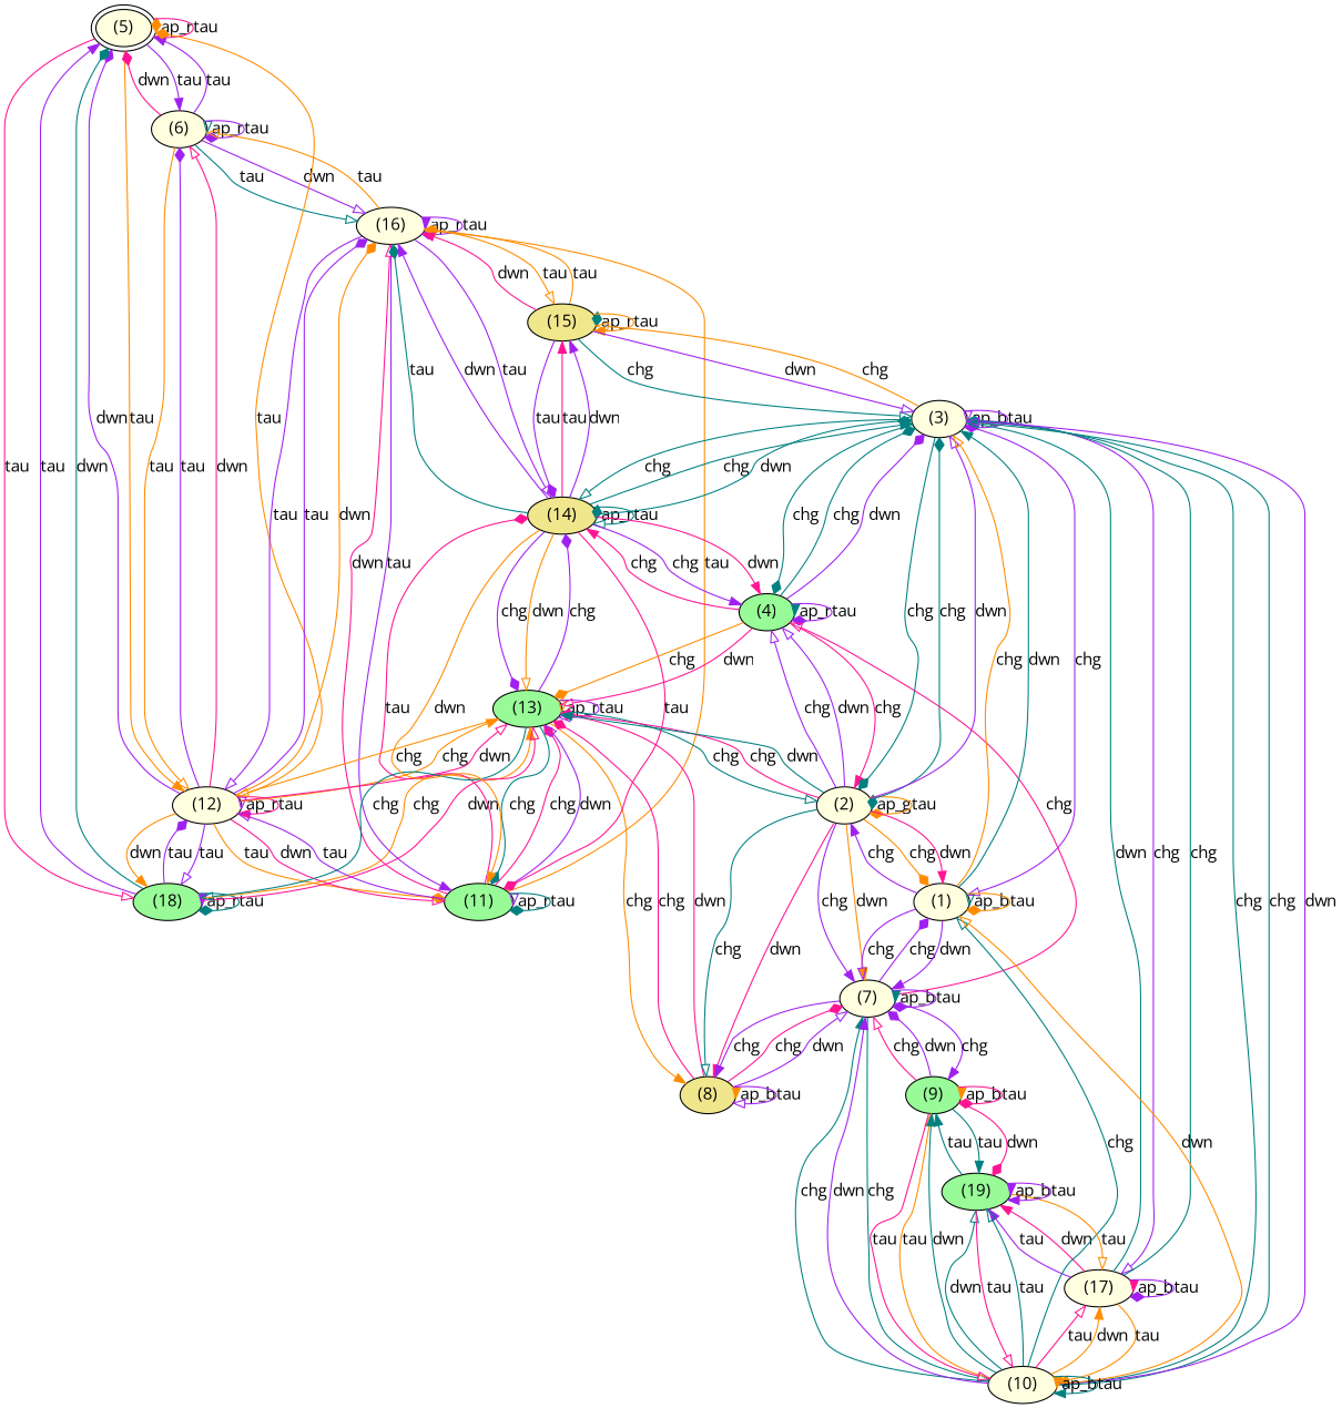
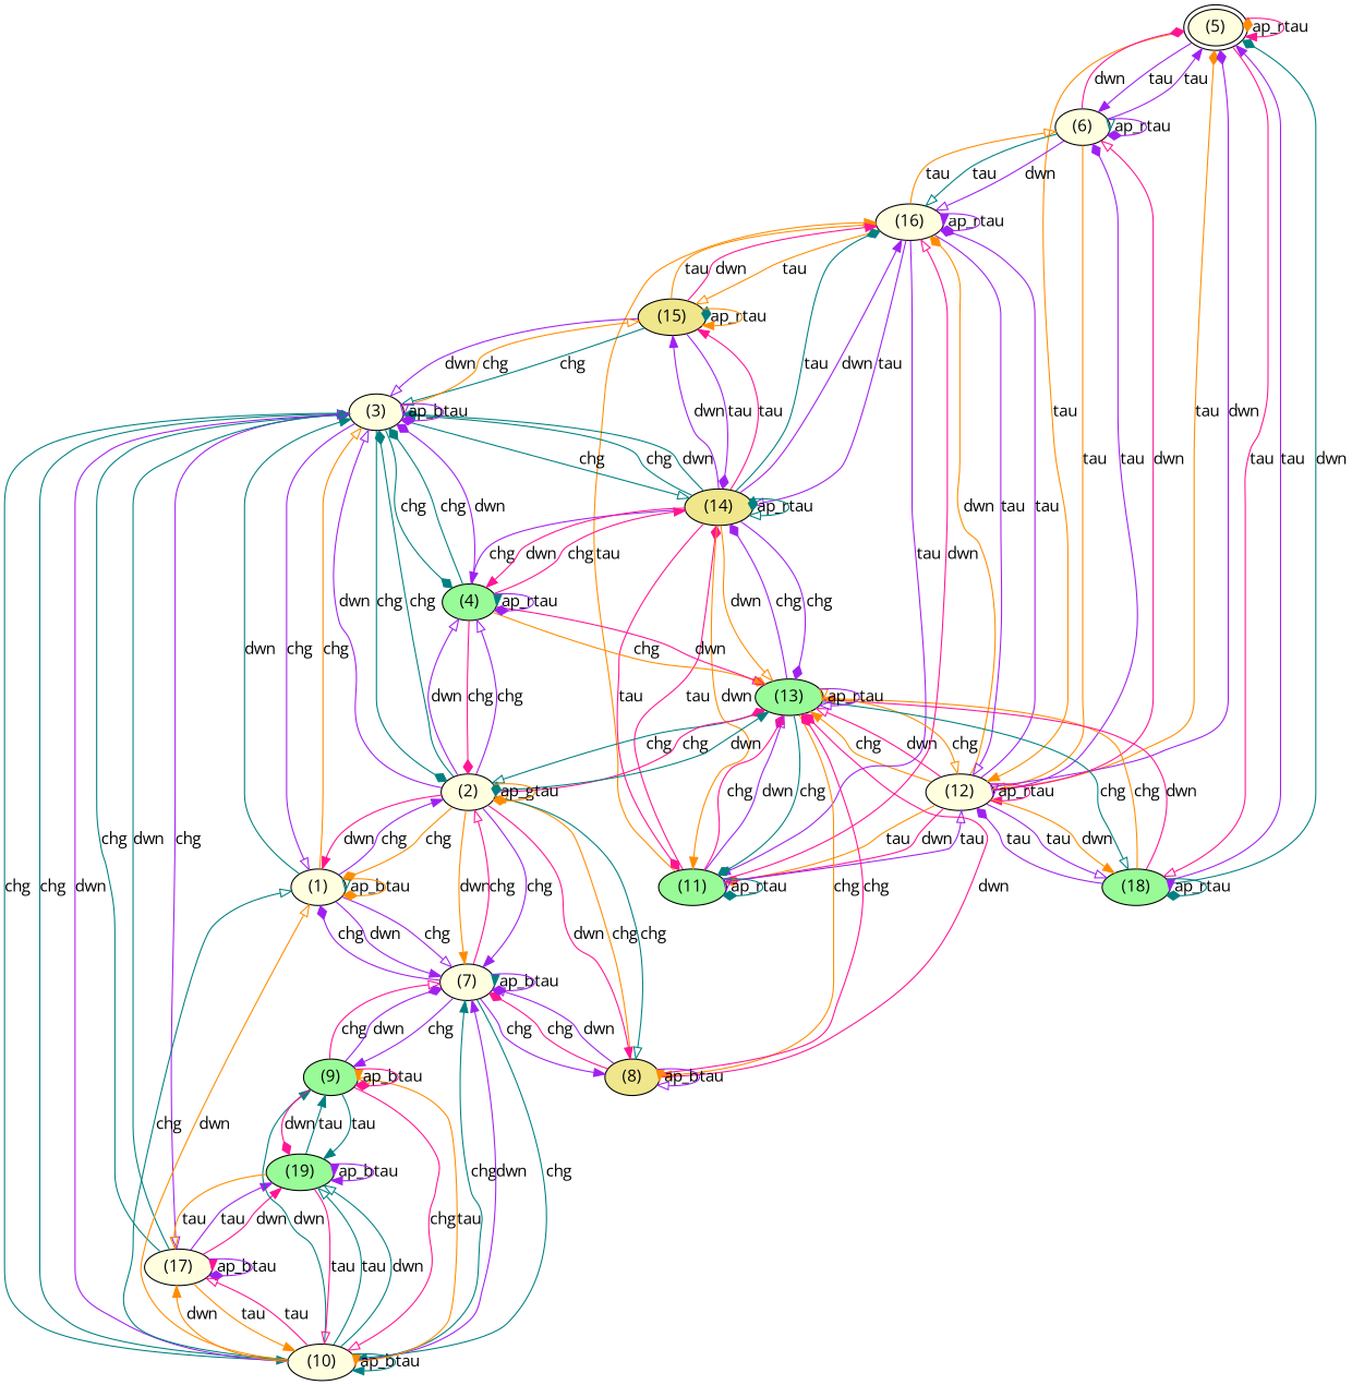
  digraph {
    fontname="Open Sans"
    mclimit=10.0
    nodesep=0.05
    node [fillcolor=lightyellow fontname="Open Sans" style=filled]
    edge [arrowhead=onormal color=purple fontname="Open Sans"]
    n1 [height=0.25 label="(5)" peripheries=2 width=0.25]
    n2 [height=0.25 label="(6)" width=0.25]
    n3 [height=0.25 label="(12)" width=0.25]
    n4 [fillcolor=palegreen height=0.25 label="(18)" width=0.25]
    n5 [height=0.25 label="(16)" width=0.25]
    n6 [fillcolor=palegreen height=0.25 label="(11)" width=0.25]
    n7 [fillcolor=palegreen height=0.25 label="(13)" width=0.25]
    n8 [fillcolor=khaki height=0.25 label="(14)" width=0.25]
    n9 [fillcolor=khaki height=0.25 label="(15)" width=0.25]
    n10 [fillcolor=khaki height=0.25 label="(8)" width=0.25]
    n11 [height=0.25 label="(2)" width=0.25]
    n12 [fillcolor=palegreen height=0.25 label="(4)" width=0.25]
    n13 [height=0.25 label="(3)" width=0.25]
    n14 [height=0.25 label="(7)" width=0.25]
    n15 [height=0.25 label="(1)" width=0.25]
    n16 [height=0.25 label="(17)" width=0.25]
    n17 [height=0.25 label="(10)" width=0.25]
    n18 [fillcolor=palegreen height=0.25 label="(9)" width=0.25]
    n19 [fillcolor=palegreen height=0.25 label="(19)" width=0.25]
    n1 -> n1 [arrowhead=diamond color=darkorange label=ap_r]
    n1 -> n1 [arrowhead=normal color=deeppink label=tau]
    n1 -> n2 [arrowhead=normal label=tau]
    n1 -> n3 [arrowhead=normal color=darkorange label=tau]
    n1 -> n4 [color=deeppink label=tau]
    n2 -> n1 [arrowhead=normal label=tau]
    n2 -> n1 [arrowhead=diamond color=deeppink label=dwn]
    n2 -> n2 [color=teal label=ap_r]
    n2 -> n2 [arrowhead=diamond label=tau]
    n2 -> n3 [color=darkorange label=tau]
    n2 -> n5 [color=teal label=tau]
    n2 -> n5 [label=dwn]
    n3 -> n1 [arrowhead=diamond color=darkorange label=tau]
    n3 -> n1 [arrowhead=diamond label=dwn]
    n3 -> n2 [arrowhead=diamond label=tau]
    n3 -> n2 [color=deeppink label=dwn]
    n3 -> n3 [label=ap_r]
    n3 -> n3 [arrowhead=normal color=deeppink label=tau]
    n3 -> n4 [label=tau]
    n3 -> n4 [arrowhead=normal color=darkorange label=dwn]
    n3 -> n5 [arrowhead=diamond label=tau]
    n3 -> n5 [arrowhead=diamond color=darkorange label=dwn]
    n3 -> n6 [arrowhead=diamond color=darkorange label=tau]
    n3 -> n6 [color=deeppink label=dwn]
    n3 -> n7 [arrowhead=normal color=darkorange label=chg]
    n3 -> n7 [color=deeppink label=dwn]
    n4 -> n1 [arrowhead=normal label=tau]
    n4 -> n1 [arrowhead=diamond color=teal label=dwn]
    n4 -> n3 [arrowhead=diamond label=tau]
    n4 -> n4 [arrowhead=normal label=ap_r]
    n4 -> n4 [arrowhead=diamond color=teal label=tau]
    n4 -> n7 [arrowhead=normal color=darkorange label=chg]
    n4 -> n7 [color=deeppink label=dwn]
    n5 -> n2 [color=darkorange label=tau]
    n5 -> n3 [label=tau]
    n5 -> n5 [arrowhead=normal label=ap_r]
    n5 -> n5 [arrowhead=diamond label=tau]
    n5 -> n6 [arrowhead=normal label=tau]
    n5 -> n8 [label=tau]
    n5 -> n9 [color=darkorange label=tau]
    n6 -> n3 [label=tau]
    n6 -> n5 [arrowhead=normal color=darkorange label=tau]
    n6 -> n5 [color=deeppink label=dwn]
    n6 -> n6 [label=ap_r]
    n6 -> n6 [arrowhead=diamond color=teal label=tau]
    n6 -> n7 [arrowhead=diamond color=deeppink label=chg]
    n6 -> n7 [label=dwn]
    n6 -> n8 [arrowhead=diamond color=deeppink label=tau]
    n7 -> n3 [color=darkorange label=chg]
    n7 -> n4 [color=teal label=chg]
    n7 -> n6 [arrowhead=diamond color=teal label=chg]
    n7 -> n7 [color=darkorange label=ap_r]
    n7 -> n7 [label=tau]
    n7 -> n8 [arrowhead=diamond label=chg]
    n7 -> n10 [arrowhead=normal color=darkorange label=chg]
    n7 -> n11 [color=teal label=chg]
    n8 -> n5 [arrowhead=diamond color=teal label=tau]
    n8 -> n5 [arrowhead=normal label=dwn]
    n8 -> n6 [arrowhead=diamond color=deeppink label=tau]
    n8 -> n6 [arrowhead=normal color=darkorange label=dwn]
    n8 -> n7 [arrowhead=diamond label=chg]
    n8 -> n7 [color=darkorange label=dwn]
    n8 -> n8 [arrowhead=diamond color=teal label=ap_r]
    n8 -> n8 [color=teal label=tau]
    n8 -> n9 [arrowhead=normal color=deeppink label=tau]
    n8 -> n9 [arrowhead=normal label=dwn]
    n8 -> n12 [arrowhead=normal label=chg]
    n8 -> n12 [arrowhead=normal color=deeppink label=dwn]
    n8 -> n13 [arrowhead=normal color=teal label=chg]
    n8 -> n13 [arrowhead=diamond color=teal label=dwn]
    n9 -> n5 [arrowhead=diamond color=darkorange label=tau]
    n9 -> n5 [arrowhead=normal color=deeppink label=dwn]
    n9 -> n8 [arrowhead=diamond label=tau]
    n9 -> n9 [arrowhead=diamond color=teal label=ap_r]
    n9 -> n9 [arrowhead=normal color=darkorange label=tau]
    n9 -> n13 [color=teal label=chg]
    n9 -> n13 [label=dwn]
    n10 -> n7 [arrowhead=diamond color=deeppink label=chg]
    n10 -> n7 [arrowhead=diamond color=deeppink label=dwn]
    n10 -> n10 [arrowhead=normal color=darkorange label=ap_b]
    n10 -> n10 [label=tau]
+   n10 -> n11 [color=darkorange label=chg]
    n10 -> n14 [arrowhead=diamond color=deeppink label=chg]
    n10 -> n14 [label=dwn]
    n11 -> n7 [arrowhead=diamond color=deeppink label=chg]
    n11 -> n7 [arrowhead=normal color=teal label=dwn]
    n11 -> n10 [color=teal label=chg]
    n11 -> n10 [arrowhead=normal color=deeppink label=dwn]
    n11 -> n11 [arrowhead=diamond color=teal label=ap_g]
    n11 -> n11 [arrowhead=diamond color=darkorange label=tau]
    n11 -> n12 [label=chg]
    n11 -> n12 [label=dwn]
    n11 -> n13 [arrowhead=diamond color=teal label=chg]
    n11 -> n13 [label=dwn]
    n11 -> n14 [arrowhead=normal label=chg]
    n11 -> n14 [arrowhead=normal color=darkorange label=dwn]
    n11 -> n15 [arrowhead=diamond color=darkorange label=chg]
    n11 -> n15 [arrowhead=normal color=deeppink label=dwn]
    n12 -> n7 [arrowhead=diamond color=darkorange label=chg]
    n12 -> n7 [color=deeppink label=dwn]
    n12 -> n8 [arrowhead=normal color=deeppink label=chg]
-   n12 -> n11 [arrowhead=normal color=deeppink label=chg]
+   n12 -> n11 [arrowhead=diamond color=deeppink label=chg]
    n12 -> n12 [arrowhead=normal color=teal label=ap_r]
    n12 -> n12 [arrowhead=diamond label=tau]
    n12 -> n13 [arrowhead=diamond color=teal label=chg]
    n12 -> n13 [arrowhead=diamond label=dwn]
    n13 -> n8 [color=teal label=chg]
    n13 -> n9 [color=darkorange label=chg]
    n13 -> n11 [arrowhead=diamond color=teal label=chg]
    n13 -> n12 [arrowhead=diamond color=teal label=chg]
    n13 -> n13 [label=ap_b]
    n13 -> n13 [arrowhead=diamond label=tau]
    n13 -> n15 [label=chg]
    n13 -> n16 [label=chg]
    n13 -> n17 [arrowhead=normal color=teal label=chg]
    n14 -> n10 [arrowhead=normal label=chg]
-   n14 -> n12 [color=deeppink label=chg]
+   n14 -> n11 [color=deeppink label=chg]
    n14 -> n14 [arrowhead=normal color=teal label=ap_b]
    n14 -> n14 [arrowhead=diamond label=tau]
    n14 -> n15 [arrowhead=diamond label=chg]
-   n14 -> n17 [color=teal label=chg]
+   n14 -> n17 [arrowhead=normal color=teal label=chg]
    n14 -> n18 [arrowhead=normal label=chg]
    n15 -> n11 [arrowhead=normal label=chg]
    n15 -> n13 [color=darkorange label=chg]
    n15 -> n13 [arrowhead=normal color=teal label=dwn]
    n15 -> n14 [label=chg]
    n15 -> n14 [arrowhead=normal label=dwn]
    n15 -> n15 [color=teal label=ap_b]
    n15 -> n15 [arrowhead=diamond color=darkorange label=tau]
    n16 -> n13 [arrowhead=diamond color=teal label=chg]
    n16 -> n13 [color=teal label=dwn]
    n16 -> n16 [arrowhead=normal color=deeppink label=ap_b]
    n16 -> n16 [arrowhead=diamond label=tau]
    n16 -> n17 [arrowhead=normal color=darkorange label=tau]
    n16 -> n19 [arrowhead=normal label=tau]
    n16 -> n19 [arrowhead=normal color=deeppink label=dwn]
    n17 -> n13 [color=teal label=chg]
    n17 -> n13 [label=dwn]
    n17 -> n14 [arrowhead=normal color=teal label=chg]
    n17 -> n14 [arrowhead=normal label=dwn]
    n17 -> n15 [color=teal label=chg]
    n17 -> n15 [color=darkorange label=dwn]
    n17 -> n16 [color=deeppink label=tau]
    n17 -> n16 [arrowhead=normal color=darkorange label=dwn]
    n17 -> n17 [arrowhead=normal color=darkorange label=ap_b]
    n17 -> n17 [arrowhead=normal color=teal label=tau]
    n17 -> n18 [color=darkorange label=tau]
    n17 -> n18 [arrowhead=normal color=teal label=dwn]
    n17 -> n19 [color=teal label=tau]
    n17 -> n19 [color=teal label=dwn]
    n18 -> n14 [color=deeppink label=chg]
    n18 -> n14 [arrowhead=diamond label=dwn]
-   n18 -> n17 [color=deeppink label=tau]
+   n18 -> n17 [color=deeppink label=chg]
    n18 -> n18 [arrowhead=normal color=darkorange label=ap_b]
    n18 -> n18 [arrowhead=diamond color=deeppink label=tau]
    n18 -> n19 [arrowhead=normal color=teal label=tau]
    n18 -> n19 [arrowhead=diamond color=deeppink label=dwn]
    n19 -> n16 [color=darkorange label=tau]
    n19 -> n17 [color=deeppink label=tau]
    n19 -> n18 [arrowhead=normal color=teal label=tau]
    n19 -> n19 [arrowhead=normal label=ap_b]
    n19 -> n19 [arrowhead=normal label=tau]
  }
